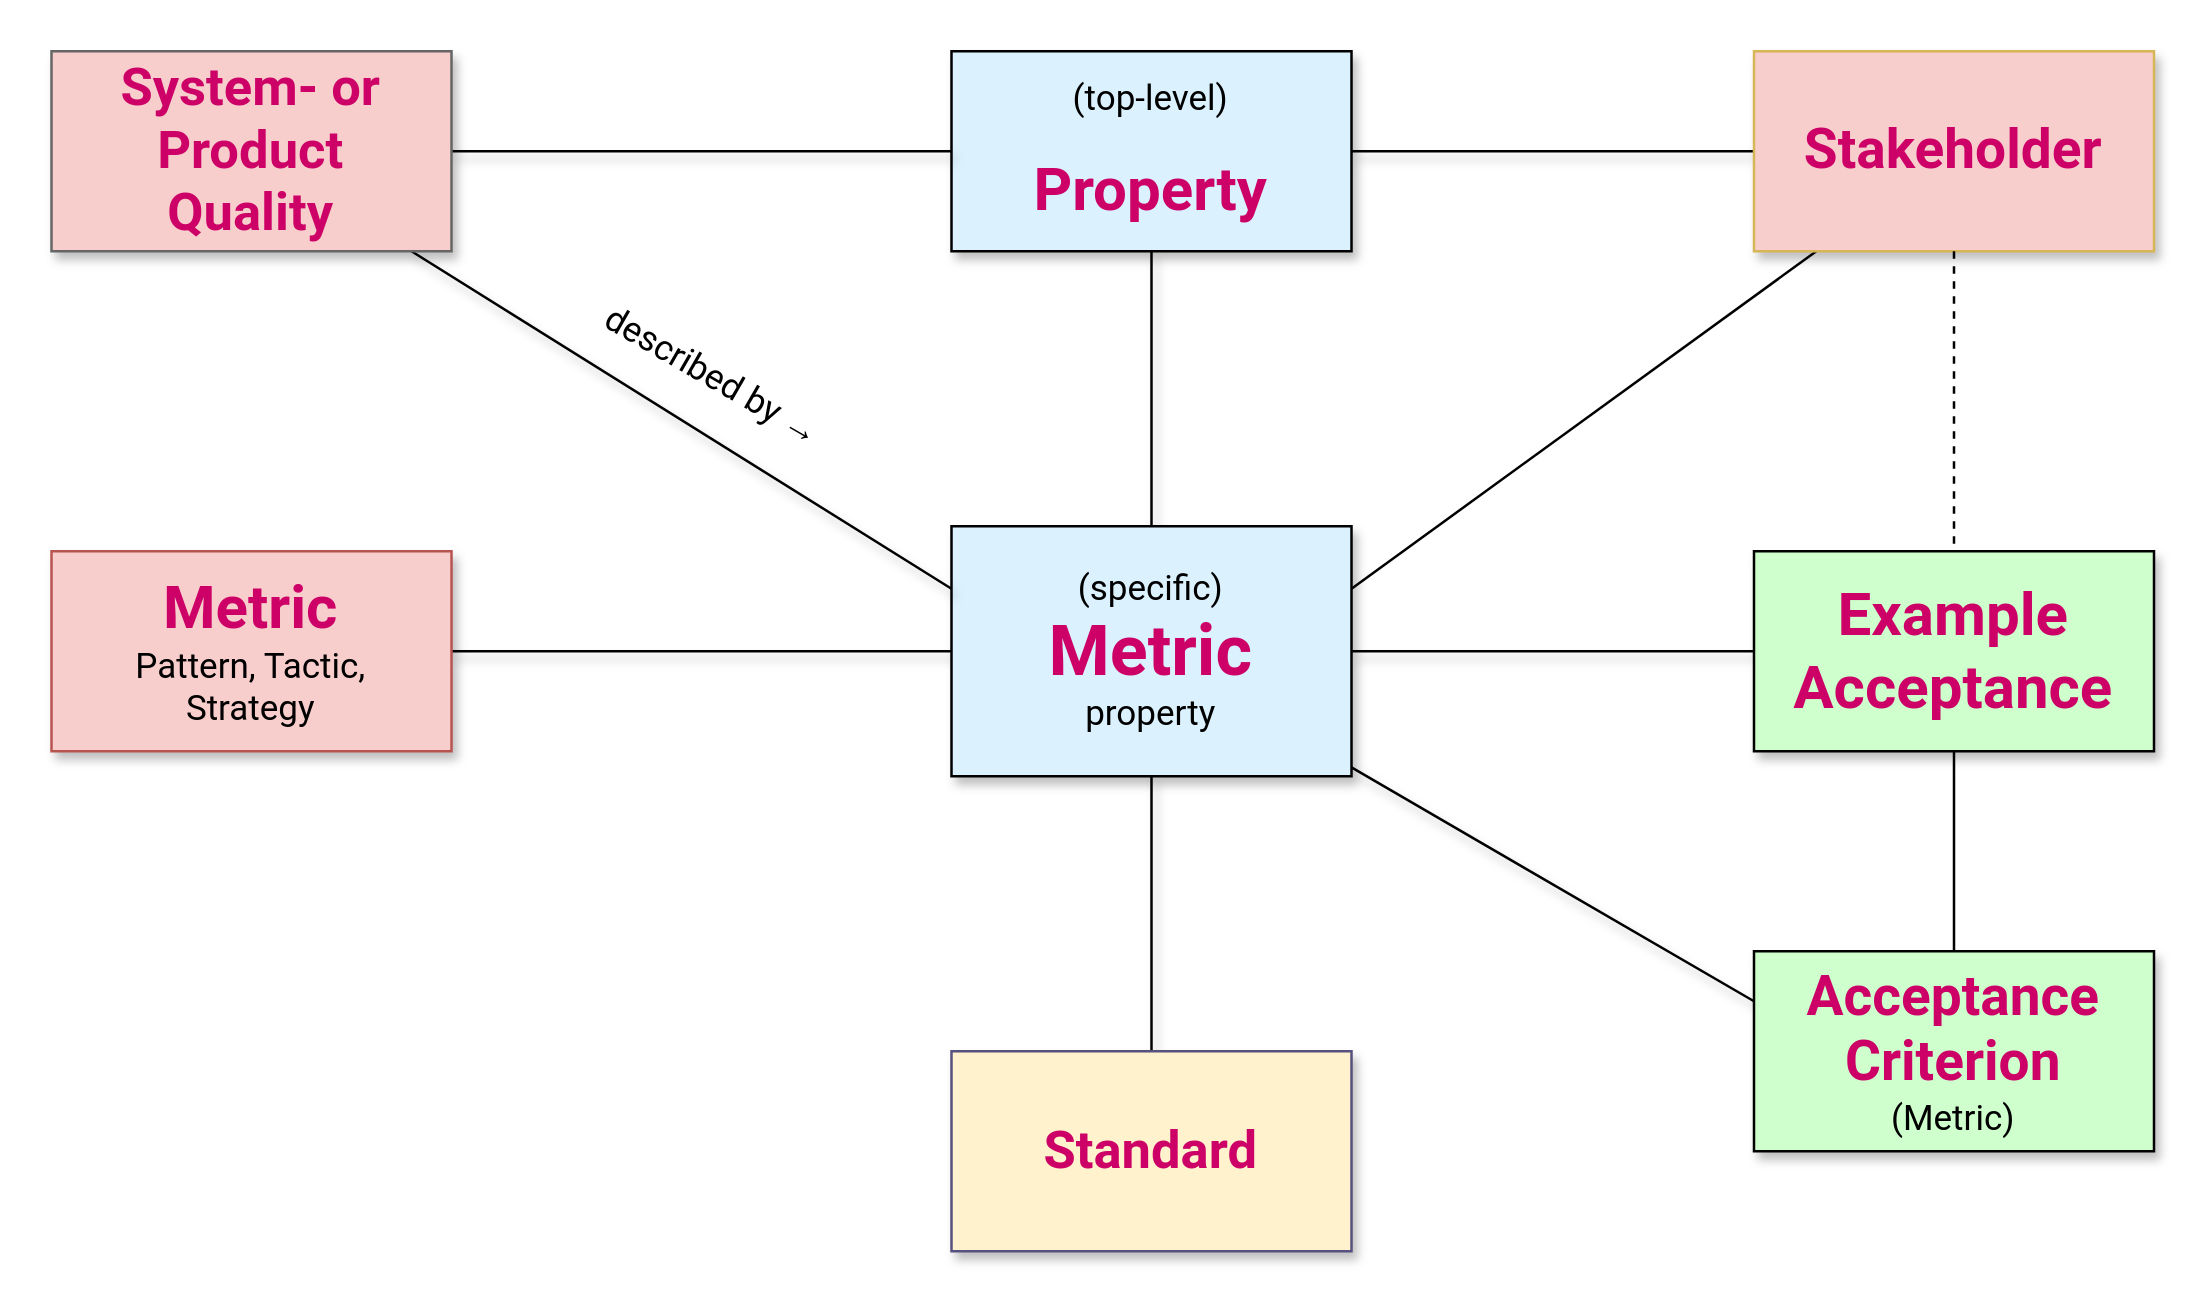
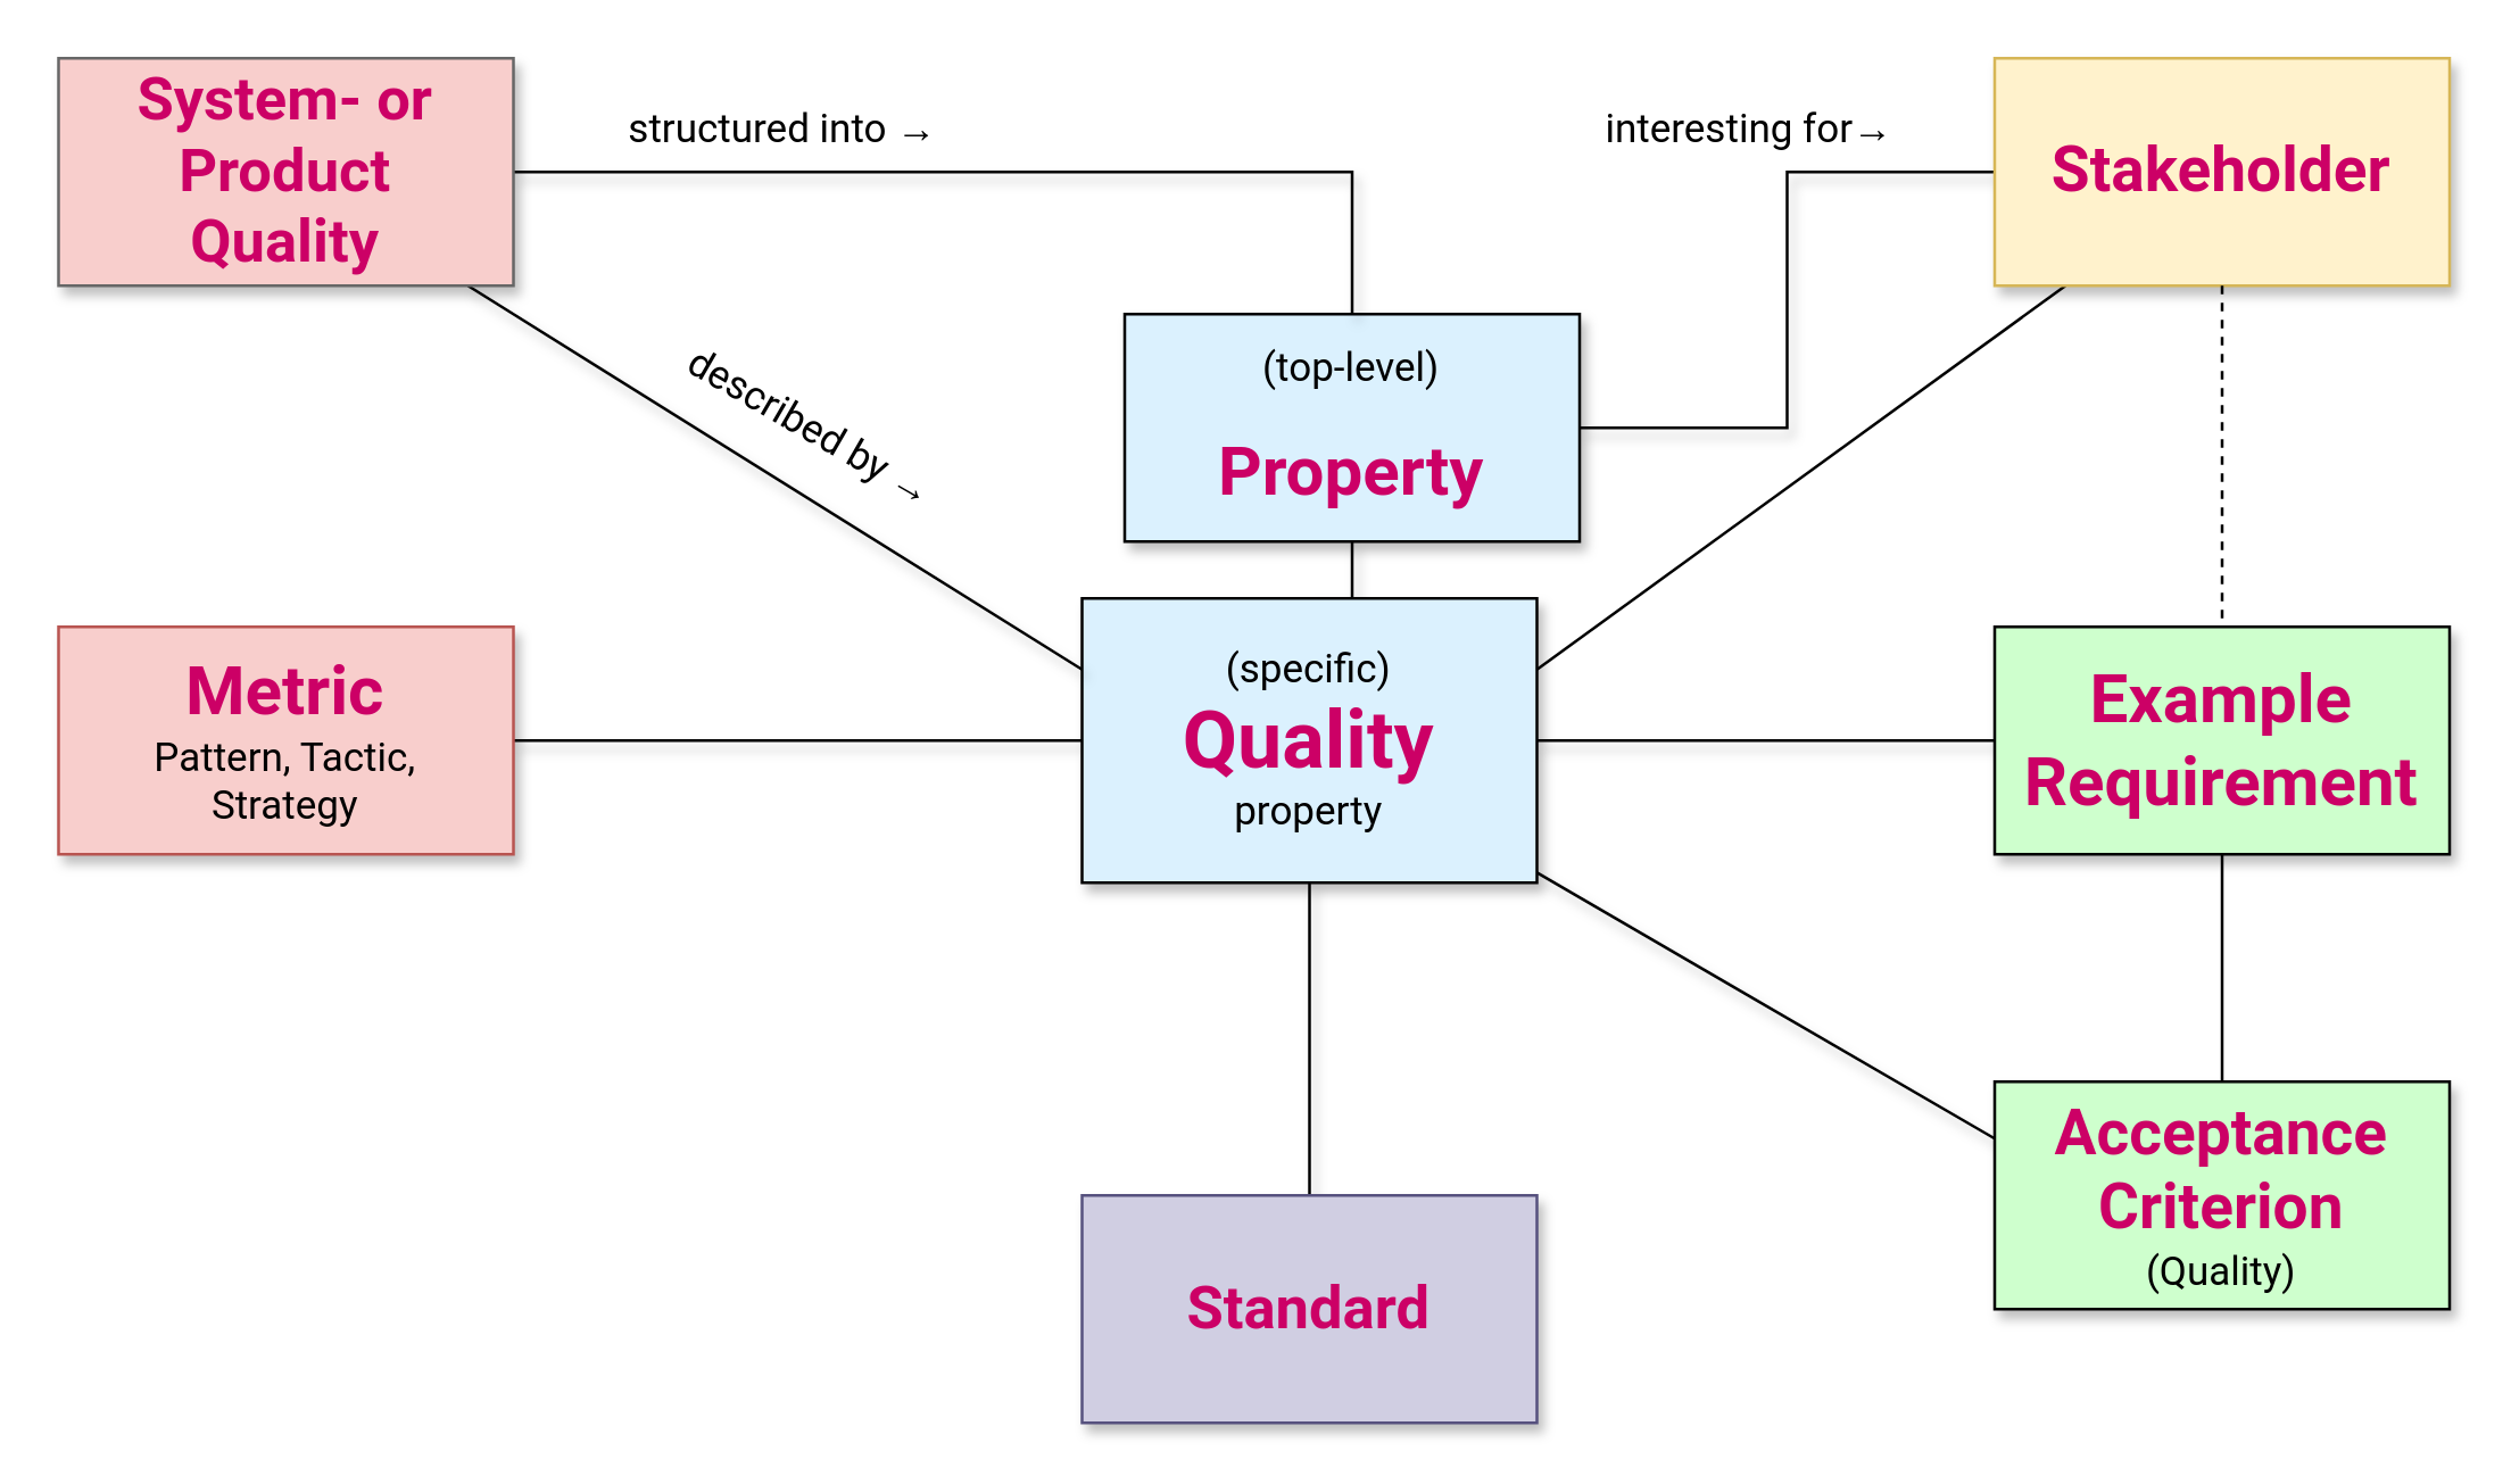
  <mxCell id="0" />
  <mxCell id="1" parent="0" />
  <mxCell id="2" style="edgeStyle=orthogonalEdgeStyle;rounded=0;orthogonalLoop=1;jettySize=auto;html=1;entryX=0;entryY=0.5;entryDx=0;entryDy=0;endArrow=none;startFill=0;fontFamily=Roboto;shadow=1;" edge="1" parent="1" source="4" target="11"><mxGeometry relative="1" as="geometry" /></mxCell>
  <mxCell id="3" style="edgeStyle=orthogonalEdgeStyle;rounded=0;orthogonalLoop=1;jettySize=auto;html=1;endArrow=none;startFill=0;shadow=1;" edge="1" parent="1" source="4" target="9"><mxGeometry relative="1" as="geometry" /></mxCell>
- <mxCell id="4" value="&lt;font style=&quot;font-size: 14px;&quot;&gt;(top-level)&lt;/font&gt;&lt;div&gt;&lt;br&gt;&lt;/div&gt;&lt;div&gt;&lt;font style=&quot;font-size: 24px; color: rgb(204, 0, 102);&quot;&gt;&lt;b&gt;Property&lt;/b&gt;&lt;/font&gt;&lt;/div&gt;" style="rounded=0;whiteSpace=wrap;html=1;fillColor=light-dark(#dbf1fe, #ededed);fontFamily=Roboto;shadow=1;" vertex="1" parent="1"><mxGeometry x="380" y="20" width="160" height="80" as="geometry" /></mxCell>
+ <mxCell id="4" value="&lt;font style=&quot;font-size: 14px;&quot;&gt;(top-level)&lt;/font&gt;&lt;div&gt;&lt;br&gt;&lt;/div&gt;&lt;div&gt;&lt;font style=&quot;font-size: 24px; color: rgb(204, 0, 102);&quot;&gt;&lt;b&gt;Property&lt;/b&gt;&lt;/font&gt;&lt;/div&gt;" style="rounded=0;whiteSpace=wrap;html=1;fillColor=light-dark(#dbf1fe, #ededed);fontFamily=Roboto;shadow=1;" vertex="1" parent="1"><mxGeometry x="395" y="110" width="160" height="80" as="geometry" /></mxCell>
  <mxCell id="5" style="rounded=0;orthogonalLoop=1;jettySize=auto;html=1;entryX=0;entryY=0.25;entryDx=0;entryDy=0;endArrow=none;startFill=0;fontFamily=Roboto;shadow=1;" edge="1" parent="1" source="9" target="15"><mxGeometry relative="1" as="geometry" /></mxCell>
  <mxCell id="6" style="rounded=0;orthogonalLoop=1;jettySize=auto;html=1;entryX=0;entryY=0.5;entryDx=0;entryDy=0;endArrow=none;startFill=0;fontFamily=Roboto;shadow=1;" edge="1" parent="1" source="9" target="16"><mxGeometry relative="1" as="geometry" /></mxCell>
  <mxCell id="7" style="edgeStyle=orthogonalEdgeStyle;rounded=0;orthogonalLoop=1;jettySize=auto;html=1;endArrow=none;startFill=0;fontFamily=Roboto;shadow=1;" edge="1" parent="1" source="9" target="18"><mxGeometry relative="1" as="geometry" /></mxCell>
  <mxCell id="8" style="edgeStyle=orthogonalEdgeStyle;rounded=0;orthogonalLoop=1;jettySize=auto;html=1;endArrow=none;startFill=0;fontFamily=Roboto;shadow=1;" edge="1" parent="1" source="9" target="17"><mxGeometry relative="1" as="geometry" /></mxCell>
- <mxCell id="9" value="&lt;div&gt;&lt;font style=&quot;font-size: 14px;&quot;&gt;(specific)&lt;/font&gt;&lt;/div&gt;&lt;font style=&quot;color: rgb(204, 0, 102); font-size: 28px;&quot;&gt;&lt;b style=&quot;&quot;&gt;Metric&lt;/b&gt;&lt;/font&gt;&lt;div&gt;&lt;font style=&quot;font-size: 14px;&quot;&gt;property&lt;/font&gt;&lt;/div&gt;" style="rounded=0;whiteSpace=wrap;html=1;fillColor=#DBF1FE;fontFamily=Roboto;shadow=1;" vertex="1" parent="1"><mxGeometry x="380" y="210" width="160" height="100" as="geometry" /></mxCell>
+ <mxCell id="9" value="&lt;div&gt;&lt;font style=&quot;font-size: 14px;&quot;&gt;(specific)&lt;/font&gt;&lt;/div&gt;&lt;font style=&quot;color: rgb(204, 0, 102); font-size: 28px;&quot;&gt;&lt;b style=&quot;&quot;&gt;Quality&lt;/b&gt;&lt;/font&gt;&lt;div&gt;&lt;font style=&quot;font-size: 14px;&quot;&gt;property&lt;/font&gt;&lt;/div&gt;" style="rounded=0;whiteSpace=wrap;html=1;fillColor=#DBF1FE;fontFamily=Roboto;shadow=1;" vertex="1" parent="1"><mxGeometry x="380" y="210" width="160" height="100" as="geometry" /></mxCell>
  <mxCell id="10" style="rounded=0;orthogonalLoop=1;jettySize=auto;html=1;endArrow=none;startFill=0;entryX=1;entryY=0.25;entryDx=0;entryDy=0;" edge="1" parent="1" source="11" target="9"><mxGeometry relative="1" as="geometry" /></mxCell>
- <mxCell id="11" value="&lt;font style=&quot;font-size: 22px; color: rgb(204, 0, 102);&quot;&gt;&lt;b style=&quot;&quot;&gt;Stakeholder&lt;/b&gt;&lt;/font&gt;" style="rounded=0;whiteSpace=wrap;html=1;fontFamily=Roboto;fillColor=#f8cecc;strokeColor=#d6b656;shadow=1;" vertex="1" parent="1"><mxGeometry x="701" y="20" width="160" height="80" as="geometry" /></mxCell>
+ <mxCell id="11" value="&lt;font style=&quot;font-size: 22px; color: rgb(204, 0, 102);&quot;&gt;&lt;b style=&quot;&quot;&gt;Stakeholder&lt;/b&gt;&lt;/font&gt;" style="rounded=0;whiteSpace=wrap;html=1;fontFamily=Roboto;fillColor=#fff2cc;strokeColor=#d6b656;shadow=1;" vertex="1" parent="1"><mxGeometry x="701" y="20" width="160" height="80" as="geometry" /></mxCell>
  <mxCell id="12" style="edgeStyle=orthogonalEdgeStyle;rounded=0;orthogonalLoop=1;jettySize=auto;html=1;endArrow=none;startFill=0;fontFamily=Roboto;shadow=1;" edge="1" parent="1" source="14" target="4"><mxGeometry relative="1" as="geometry" /></mxCell>
  <mxCell id="13" style="rounded=0;orthogonalLoop=1;jettySize=auto;html=1;entryX=0;entryY=0.25;entryDx=0;entryDy=0;endArrow=none;startFill=0;fontFamily=Roboto;shadow=1;" edge="1" parent="1" source="14" target="9"><mxGeometry relative="1" as="geometry" /></mxCell>
  <mxCell id="14" value="&lt;font style=&quot;color: rgb(204, 0, 102);&quot;&gt;System- or&lt;/font&gt;&lt;div&gt;&lt;font style=&quot;color: rgb(204, 0, 102);&quot;&gt;Product&lt;/font&gt;&lt;/div&gt;&lt;div&gt;&lt;font style=&quot;color: rgb(204, 0, 102);&quot;&gt;Quality&lt;/font&gt;&lt;/div&gt;" style="rounded=0;whiteSpace=wrap;html=1;fontFamily=Roboto;fillColor=#f8cecc;fontColor=#333333;strokeColor=#666666;fontSize=21;fontStyle=1;shadow=1;" vertex="1" parent="1"><mxGeometry x="20" y="20" width="160" height="80" as="geometry" /></mxCell>
- <mxCell id="15" value="&lt;font style=&quot;font-size: 22px; color: rgb(204, 0, 102);&quot;&gt;&lt;b style=&quot;&quot;&gt;Acceptance&lt;/b&gt;&lt;/font&gt;&lt;div&gt;&lt;font style=&quot;font-size: 22px; color: rgb(204, 0, 102);&quot;&gt;&lt;b style=&quot;&quot;&gt;Criterion&lt;/b&gt;&lt;/font&gt;&lt;/div&gt;&lt;div&gt;&lt;font style=&quot;font-size: 14px;&quot;&gt;(Metric)&lt;/font&gt;&lt;/div&gt;" style="rounded=0;whiteSpace=wrap;html=1;fillColor=light-dark(#ceffcd, #ededed);fontFamily=Roboto;shadow=1;" vertex="1" parent="1"><mxGeometry x="701" y="380" width="160" height="80" as="geometry" /></mxCell>
- <mxCell id="16" value="&lt;font style=&quot;font-size: 24px; color: rgb(204, 0, 102);&quot;&gt;&lt;b&gt;Example&lt;/b&gt;&lt;/font&gt;&lt;div&gt;&lt;font style=&quot;font-size: 24px; color: rgb(204, 0, 102);&quot;&gt;&lt;b&gt;Acceptance&lt;/b&gt;&lt;/font&gt;&lt;/div&gt;" style="rounded=0;whiteSpace=wrap;html=1;fillColor=light-dark(#ceffcd, #ededed);fontFamily=Roboto;shadow=1;" vertex="1" parent="1"><mxGeometry x="701" y="220" width="160" height="80" as="geometry" /></mxCell>
- <mxCell id="17" value="&lt;font style=&quot;font-size: 21px; color: rgb(204, 0, 102);&quot;&gt;&lt;b style=&quot;&quot;&gt;Standard&lt;/b&gt;&lt;/font&gt;" style="rounded=0;whiteSpace=wrap;html=1;fontFamily=Roboto;fillColor=#fff2cc;strokeColor=#56517e;shadow=1;" vertex="1" parent="1"><mxGeometry x="380" y="420" width="160" height="80" as="geometry" /></mxCell>
+ <mxCell id="15" value="&lt;font style=&quot;font-size: 22px; color: rgb(204, 0, 102);&quot;&gt;&lt;b style=&quot;&quot;&gt;Acceptance&lt;/b&gt;&lt;/font&gt;&lt;div&gt;&lt;font style=&quot;font-size: 22px; color: rgb(204, 0, 102);&quot;&gt;&lt;b style=&quot;&quot;&gt;Criterion&lt;/b&gt;&lt;/font&gt;&lt;/div&gt;&lt;div&gt;&lt;font style=&quot;font-size: 14px;&quot;&gt;(Quality)&lt;/font&gt;&lt;/div&gt;" style="rounded=0;whiteSpace=wrap;html=1;fillColor=light-dark(#ceffcd, #ededed);fontFamily=Roboto;shadow=1;" vertex="1" parent="1"><mxGeometry x="701" y="380" width="160" height="80" as="geometry" /></mxCell>
+ <mxCell id="16" value="&lt;font style=&quot;font-size: 24px; color: rgb(204, 0, 102);&quot;&gt;&lt;b&gt;Example&lt;/b&gt;&lt;/font&gt;&lt;div&gt;&lt;font style=&quot;font-size: 24px; color: rgb(204, 0, 102);&quot;&gt;&lt;b&gt;Requirement&lt;/b&gt;&lt;/font&gt;&lt;/div&gt;" style="rounded=0;whiteSpace=wrap;html=1;fillColor=light-dark(#ceffcd, #ededed);fontFamily=Roboto;shadow=1;" vertex="1" parent="1"><mxGeometry x="701" y="220" width="160" height="80" as="geometry" /></mxCell>
+ <mxCell id="17" value="&lt;font style=&quot;font-size: 21px; color: rgb(204, 0, 102);&quot;&gt;&lt;b style=&quot;&quot;&gt;Standard&lt;/b&gt;&lt;/font&gt;" style="rounded=0;whiteSpace=wrap;html=1;fontFamily=Roboto;fillColor=#d0cee2;strokeColor=#56517e;shadow=1;" vertex="1" parent="1"><mxGeometry x="380" y="420" width="160" height="80" as="geometry" /></mxCell>
  <mxCell id="18" value="&lt;font style=&quot;font-size: 24px; color: rgb(204, 0, 102);&quot;&gt;&lt;b&gt;Metric&lt;/b&gt;&lt;/font&gt;&lt;div&gt;&lt;font style=&quot;font-size: 14px;&quot;&gt;Pattern, Tactic,&lt;/font&gt;&lt;/div&gt;&lt;div&gt;&lt;font style=&quot;font-size: 14px;&quot;&gt;Strategy&lt;/font&gt;&lt;/div&gt;" style="rounded=0;whiteSpace=wrap;html=1;fontFamily=Roboto;fillColor=#f8cecc;strokeColor=#b85450;shadow=1;" vertex="1" parent="1"><mxGeometry x="20" y="220" width="160" height="80" as="geometry" /></mxCell>
  <mxCell id="19" style="rounded=0;orthogonalLoop=1;jettySize=auto;html=1;endArrow=none;startFill=0;entryX=0.5;entryY=0;entryDx=0;entryDy=0;exitX=0.5;exitY=1;exitDx=0;exitDy=0;dashed=1;" edge="1" parent="1" source="11" target="16"><mxGeometry relative="1" as="geometry"><mxPoint x="745" y="110" as="sourcePoint" /><mxPoint x="591" y="245" as="targetPoint" /></mxGeometry></mxCell>
  <mxCell id="20" style="rounded=0;orthogonalLoop=1;jettySize=auto;html=1;endArrow=none;startFill=0;entryX=0.5;entryY=0;entryDx=0;entryDy=0;" edge="1" parent="1" target="15"><mxGeometry relative="1" as="geometry"><mxPoint x="781" y="300" as="sourcePoint" /><mxPoint x="791" y="230" as="targetPoint" /></mxGeometry></mxCell>
+ <mxCell id="21" value="&lt;p class=&quot;p1&quot; style=&quot;margin: 0px; font-variant-numeric: normal; font-variant-east-asian: normal; font-variant-alternates: normal; font-size-adjust: none; font-kerning: auto; font-optical-sizing: auto; font-feature-settings: normal; font-variation-settings: normal; font-variant-position: normal; font-variant-emoji: normal; font-stretch: normal; line-height: normal;&quot;&gt;&lt;font style=&quot;font-size: 14px;&quot;&gt;interesting for→&lt;/font&gt;&lt;/p&gt;" style="text;html=1;align=center;verticalAlign=middle;whiteSpace=wrap;rounded=0;fontFamily=Roboto;" vertex="1" parent="1"><mxGeometry x="550" y="30" width="130" height="30" as="geometry" /></mxCell>
+ <mxCell id="22" value="&lt;p class=&quot;p1&quot; style=&quot;margin: 0px; font-variant-numeric: normal; font-variant-east-asian: normal; font-variant-alternates: normal; font-size-adjust: none; font-kerning: auto; font-optical-sizing: auto; font-feature-settings: normal; font-variation-settings: normal; font-variant-position: normal; font-variant-emoji: normal; font-stretch: normal; line-height: normal;&quot;&gt;&lt;font style=&quot;font-size: 14px;&quot;&gt;structured into →&lt;/font&gt;&lt;/p&gt;" style="text;html=1;align=center;verticalAlign=middle;whiteSpace=wrap;rounded=0;fontFamily=Roboto;" vertex="1" parent="1"><mxGeometry x="210" y="30" width="130" height="30" as="geometry" /></mxCell>
  <mxCell id="23" value="&lt;p class=&quot;p1&quot; style=&quot;margin: 0px; font-variant-numeric: normal; font-variant-east-asian: normal; font-variant-alternates: normal; font-size-adjust: none; font-kerning: auto; font-optical-sizing: auto; font-feature-settings: normal; font-variation-settings: normal; font-variant-position: normal; font-variant-emoji: normal; font-stretch: normal; line-height: normal;&quot;&gt;&lt;font style=&quot;font-size: 14px;&quot;&gt;described by →&lt;/font&gt;&lt;/p&gt;" style="text;html=1;align=center;verticalAlign=middle;whiteSpace=wrap;rounded=0;fontFamily=Roboto;rotation=30;" vertex="1" parent="1"><mxGeometry x="220" y="140" width="130" height="20" as="geometry" /></mxCell>
